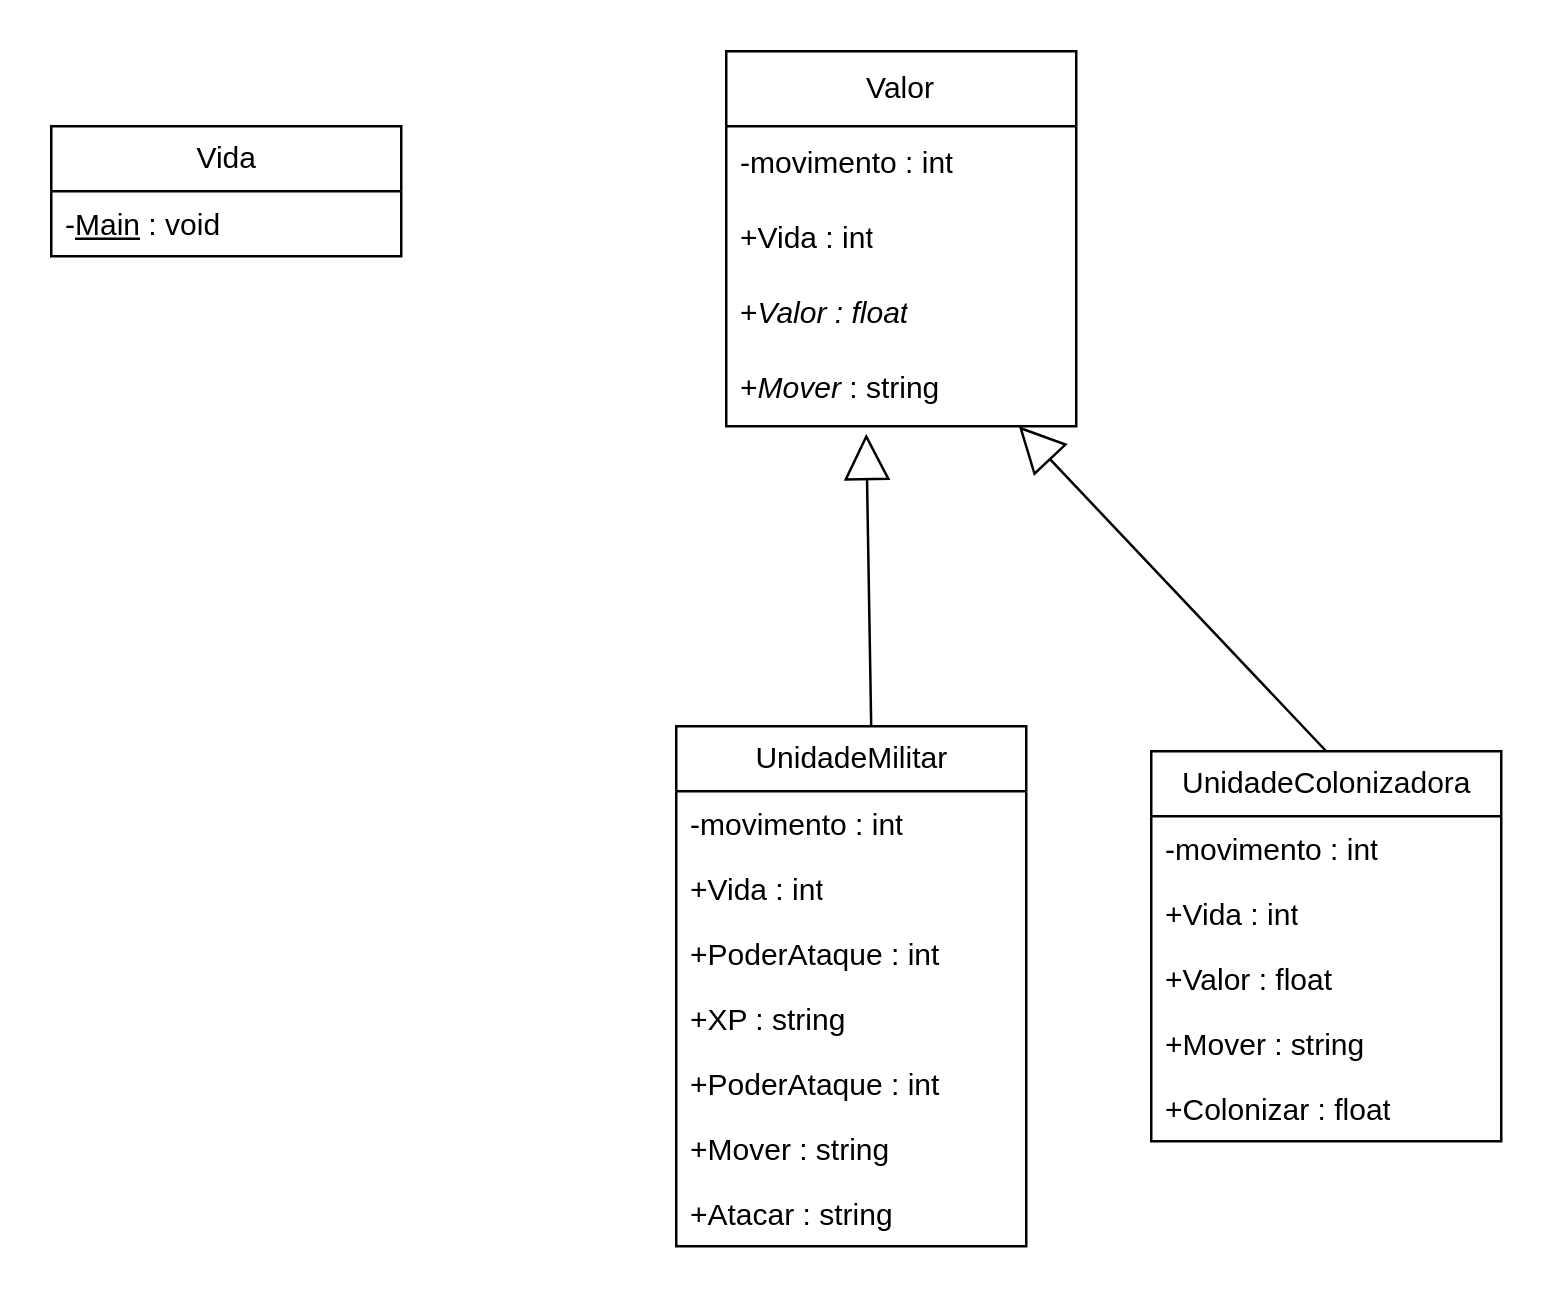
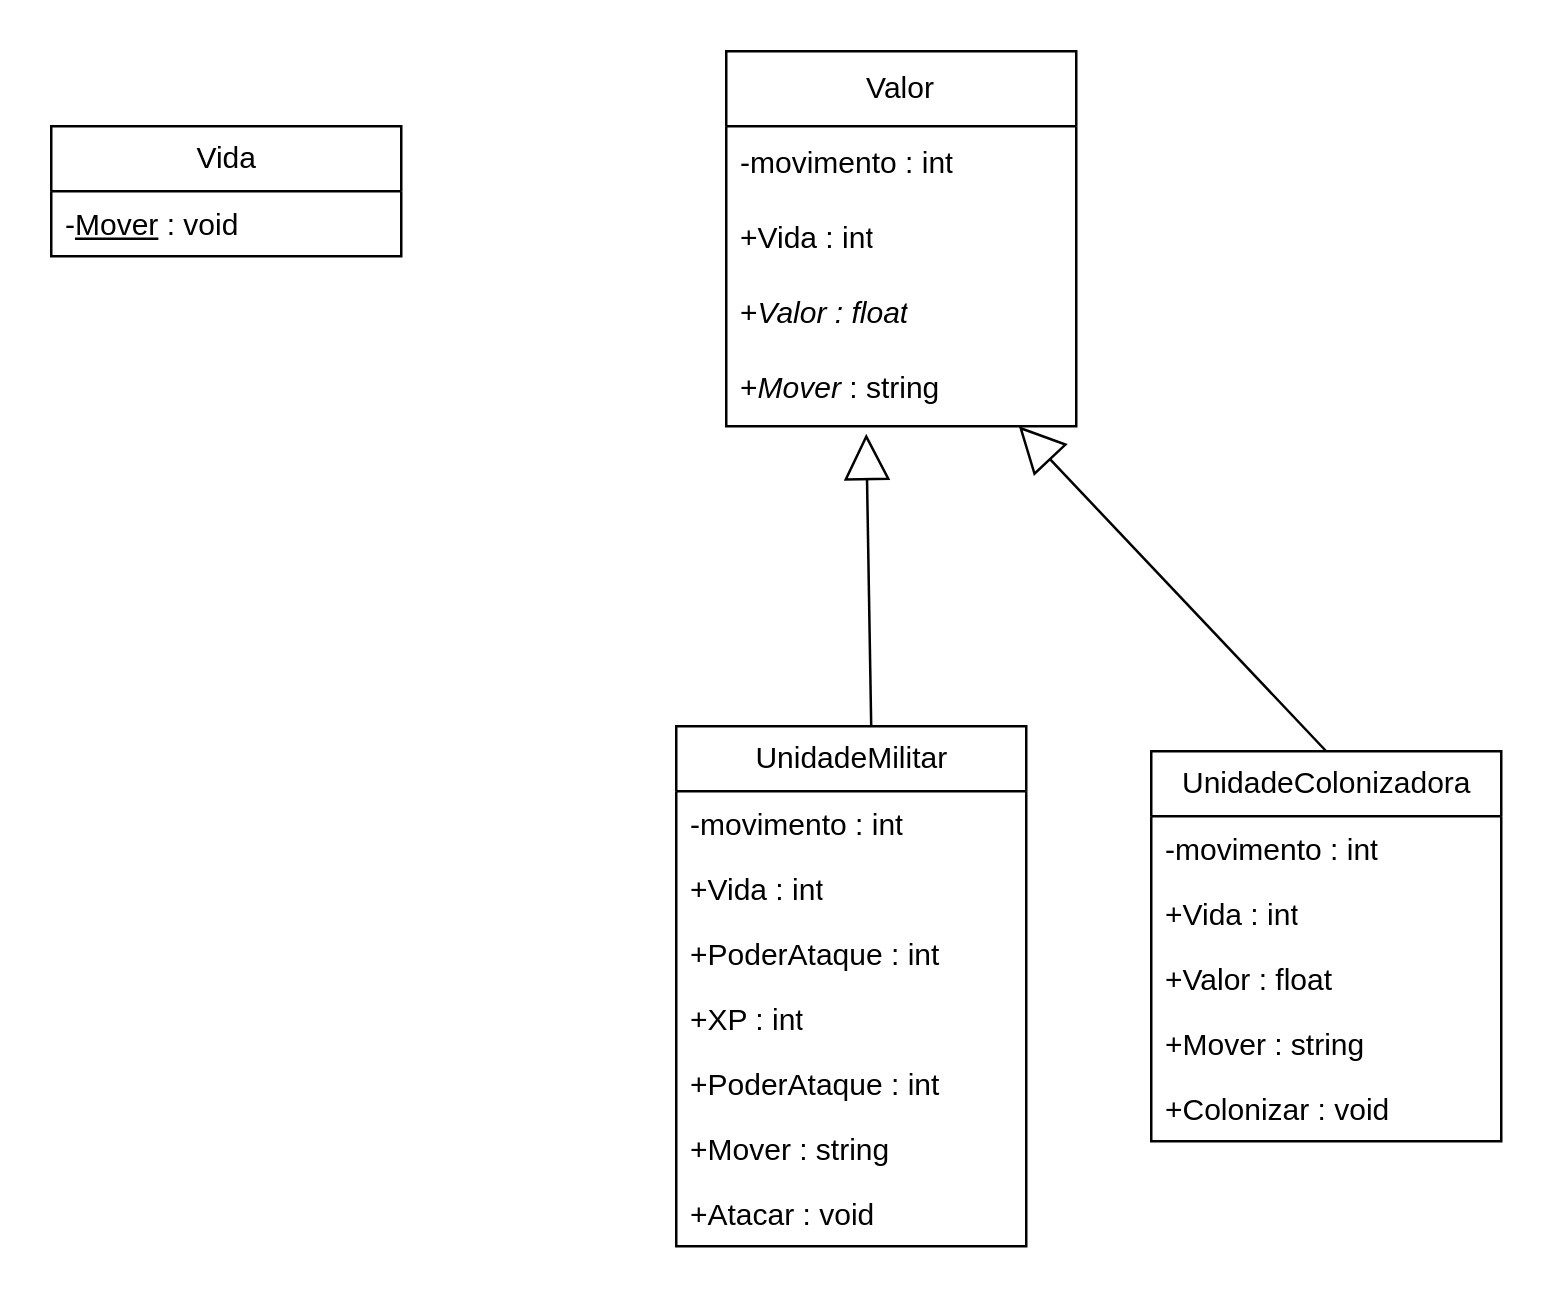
  <mxCell id="0" />
  <mxCell id="1" parent="0" />
  <mxCell id="2" value="Valor" style="swimlane;fontStyle=0;childLayout=stackLayout;horizontal=1;startSize=30;horizontalStack=0;resizeParent=1;resizeParentMax=0;resizeLast=0;collapsible=1;marginBottom=0;whiteSpace=wrap;html=1;" vertex="1" parent="1"><mxGeometry x="290" y="20" width="140" height="150" as="geometry" /></mxCell>
  <mxCell id="3" value="-movimento : int" style="text;strokeColor=none;fillColor=none;align=left;verticalAlign=middle;spacingLeft=4;spacingRight=4;overflow=hidden;points=[[0,0.5],[1,0.5]];portConstraint=eastwest;rotatable=0;whiteSpace=wrap;html=1;" vertex="1" parent="2"><mxGeometry y="30" width="140" height="30" as="geometry" /></mxCell>
  <mxCell id="4" value="+Vida : int" style="text;strokeColor=none;fillColor=none;align=left;verticalAlign=middle;spacingLeft=4;spacingRight=4;overflow=hidden;points=[[0,0.5],[1,0.5]];portConstraint=eastwest;rotatable=0;whiteSpace=wrap;html=1;" vertex="1" parent="2"><mxGeometry y="60" width="140" height="30" as="geometry" /></mxCell>
  <mxCell id="5" value="+&lt;i&gt;Valor : float&lt;/i&gt;" style="text;strokeColor=none;fillColor=none;align=left;verticalAlign=middle;spacingLeft=4;spacingRight=4;overflow=hidden;points=[[0,0.5],[1,0.5]];portConstraint=eastwest;rotatable=0;whiteSpace=wrap;html=1;" vertex="1" parent="2"><mxGeometry y="90" width="140" height="30" as="geometry" /></mxCell>
  <mxCell id="6" value="+&lt;i&gt;Mover &lt;/i&gt;: string" style="text;strokeColor=none;fillColor=none;align=left;verticalAlign=middle;spacingLeft=4;spacingRight=4;overflow=hidden;points=[[0,0.5],[1,0.5]];portConstraint=eastwest;rotatable=0;whiteSpace=wrap;html=1;" vertex="1" parent="2"><mxGeometry y="120" width="140" height="30" as="geometry" /></mxCell>
  <mxCell id="7" value="&lt;span style=&quot;text-wrap: wrap;&quot;&gt;UnidadeColonizadora&lt;/span&gt;" style="swimlane;fontStyle=0;childLayout=stackLayout;horizontal=1;startSize=26;fillColor=none;horizontalStack=0;resizeParent=1;resizeParentMax=0;resizeLast=0;collapsible=1;marginBottom=0;html=1;" vertex="1" parent="1"><mxGeometry x="460" y="300" width="140" height="156" as="geometry" /></mxCell>
  <mxCell id="8" value="-movimento : int" style="text;strokeColor=none;fillColor=none;align=left;verticalAlign=top;spacingLeft=4;spacingRight=4;overflow=hidden;rotatable=0;points=[[0,0.5],[1,0.5]];portConstraint=eastwest;whiteSpace=wrap;html=1;" vertex="1" parent="7"><mxGeometry y="26" width="140" height="26" as="geometry" /></mxCell>
  <mxCell id="9" value="+Vida : int" style="text;strokeColor=none;fillColor=none;align=left;verticalAlign=top;spacingLeft=4;spacingRight=4;overflow=hidden;rotatable=0;points=[[0,0.5],[1,0.5]];portConstraint=eastwest;whiteSpace=wrap;html=1;" vertex="1" parent="7"><mxGeometry y="52" width="140" height="26" as="geometry" /></mxCell>
  <mxCell id="10" value="+Valor : float" style="text;strokeColor=none;fillColor=none;align=left;verticalAlign=top;spacingLeft=4;spacingRight=4;overflow=hidden;rotatable=0;points=[[0,0.5],[1,0.5]];portConstraint=eastwest;whiteSpace=wrap;html=1;" vertex="1" parent="7"><mxGeometry y="78" width="140" height="26" as="geometry" /></mxCell>
  <mxCell id="11" value="+Mover : string" style="text;strokeColor=none;fillColor=none;align=left;verticalAlign=top;spacingLeft=4;spacingRight=4;overflow=hidden;rotatable=0;points=[[0,0.5],[1,0.5]];portConstraint=eastwest;whiteSpace=wrap;html=1;" vertex="1" parent="7"><mxGeometry y="104" width="140" height="26" as="geometry" /></mxCell>
- <mxCell id="12" value="+Colonizar : float" style="text;strokeColor=none;fillColor=none;align=left;verticalAlign=top;spacingLeft=4;spacingRight=4;overflow=hidden;rotatable=0;points=[[0,0.5],[1,0.5]];portConstraint=eastwest;whiteSpace=wrap;html=1;" vertex="1" parent="7"><mxGeometry y="130" width="140" height="26" as="geometry" /></mxCell>
+ <mxCell id="12" value="+Colonizar : void" style="text;strokeColor=none;fillColor=none;align=left;verticalAlign=top;spacingLeft=4;spacingRight=4;overflow=hidden;rotatable=0;points=[[0,0.5],[1,0.5]];portConstraint=eastwest;whiteSpace=wrap;html=1;" vertex="1" parent="7"><mxGeometry y="130" width="140" height="26" as="geometry" /></mxCell>
  <mxCell id="13" value="UnidadeMilitar" style="swimlane;fontStyle=0;childLayout=stackLayout;horizontal=1;startSize=26;fillColor=none;horizontalStack=0;resizeParent=1;resizeParentMax=0;resizeLast=0;collapsible=1;marginBottom=0;html=1;" vertex="1" parent="1"><mxGeometry x="270" y="290" width="140" height="208" as="geometry" /></mxCell>
  <mxCell id="14" value="-movimento : int" style="text;strokeColor=none;fillColor=none;align=left;verticalAlign=top;spacingLeft=4;spacingRight=4;overflow=hidden;rotatable=0;points=[[0,0.5],[1,0.5]];portConstraint=eastwest;whiteSpace=wrap;html=1;" vertex="1" parent="13"><mxGeometry y="26" width="140" height="26" as="geometry" /></mxCell>
  <mxCell id="15" value="+Vida : int" style="text;strokeColor=none;fillColor=none;align=left;verticalAlign=top;spacingLeft=4;spacingRight=4;overflow=hidden;rotatable=0;points=[[0,0.5],[1,0.5]];portConstraint=eastwest;whiteSpace=wrap;html=1;" vertex="1" parent="13"><mxGeometry y="52" width="140" height="26" as="geometry" /></mxCell>
  <mxCell id="16" value="+PoderAtaque : int&lt;span style=&quot;color: rgba(0, 0, 0, 0); font-family: monospace; font-size: 0px; text-wrap: nowrap;&quot;&gt;%3CmxGraphModel%3E%3Croot%3E%3CmxCell%20id%3D%220%22%2F%3E%3CmxCell%20id%3D%221%22%20parent%3D%220%22%2F%3E%3CmxCell%20id%3D%222%22%20value%3D%22%2BValor%20%3A%20float%22%20style%3D%22text%3BstrokeColor%3Dnone%3BfillColor%3Dnone%3Balign%3Dleft%3BverticalAlign%3Dtop%3BspacingLeft%3D4%3BspacingRight%3D4%3Boverflow%3Dhidden%3Brotatable%3D0%3Bpoints%3D%5B%5B0%2C0.5%5D%2C%5B1%2C0.5%5D%5D%3BportConstraint%3Deastwest%3BwhiteSpace%3Dwrap%3Bhtml%3D1%3B%22%20vertex%3D%221%22%20parent%3D%221%22%3E%3CmxGeometry%20x%3D%22340%22%20y%3D%22-912%22%20width%3D%22140%22%20height%3D%2226%22%20as%3D%22geometry%22%2F%3E%3C%2FmxCell%3E%3C%2Froot%3E%3C%2FmxGraphModel%3E&lt;/span&gt;" style="text;strokeColor=none;fillColor=none;align=left;verticalAlign=top;spacingLeft=4;spacingRight=4;overflow=hidden;rotatable=0;points=[[0,0.5],[1,0.5]];portConstraint=eastwest;whiteSpace=wrap;html=1;" vertex="1" parent="13"><mxGeometry y="78" width="140" height="26" as="geometry" /></mxCell>
- <mxCell id="17" value="+XP : string" style="text;strokeColor=none;fillColor=none;align=left;verticalAlign=top;spacingLeft=4;spacingRight=4;overflow=hidden;rotatable=0;points=[[0,0.5],[1,0.5]];portConstraint=eastwest;whiteSpace=wrap;html=1;" vertex="1" parent="13"><mxGeometry y="104" width="140" height="26" as="geometry" /></mxCell>
+ <mxCell id="17" value="+XP : int" style="text;strokeColor=none;fillColor=none;align=left;verticalAlign=top;spacingLeft=4;spacingRight=4;overflow=hidden;rotatable=0;points=[[0,0.5],[1,0.5]];portConstraint=eastwest;whiteSpace=wrap;html=1;" vertex="1" parent="13"><mxGeometry y="104" width="140" height="26" as="geometry" /></mxCell>
  <mxCell id="18" value="+PoderAtaque : int&lt;span style=&quot;color: rgba(0, 0, 0, 0); font-family: monospace; font-size: 0px; text-wrap: nowrap;&quot;&gt;%3CmxGraphModel%3E%3Croot%3E%3CmxCell%20id%3D%220%22%2F%3E%3CmxCell%20id%3D%221%22%20parent%3D%220%22%2F%3E%3CmxCell%20id%3D%222%22%20value%3D%22%2BValor%20%3A%20float%22%20style%3D%22text%3BstrokeColor%3Dnone%3BfillColor%3Dnone%3Balign%3Dleft%3BverticalAlign%3Dtop%3BspacingLeft%3D4%3BspacingRight%3D4%3Boverflow%3Dhidden%3Brotatable%3D0%3Bpoints%3D%5B%5B0%2C0.5%5D%2C%5B1%2C0.5%5D%5D%3BportConstraint%3Deastwest%3BwhiteSpace%3Dwrap%3Bhtml%3D1%3B%22%20vertex%3D%221%22%20parent%3D%221%22%3E%3CmxGeometry%20x%3D%22340%22%20y%3D%22-912%22%20width%3D%22140%22%20height%3D%2226%22%20as%3D%22geometry%22%2F%3E%3C%2FmxCell%3E%3C%2Froot%3E%3C%2FmxGraphModel%3E&lt;/span&gt;" style="text;strokeColor=none;fillColor=none;align=left;verticalAlign=top;spacingLeft=4;spacingRight=4;overflow=hidden;rotatable=0;points=[[0,0.5],[1,0.5]];portConstraint=eastwest;whiteSpace=wrap;html=1;" vertex="1" parent="13"><mxGeometry y="130" width="140" height="26" as="geometry" /></mxCell>
  <mxCell id="19" value="+Mover : string" style="text;strokeColor=none;fillColor=none;align=left;verticalAlign=top;spacingLeft=4;spacingRight=4;overflow=hidden;rotatable=0;points=[[0,0.5],[1,0.5]];portConstraint=eastwest;whiteSpace=wrap;html=1;" vertex="1" parent="13"><mxGeometry y="156" width="140" height="26" as="geometry" /></mxCell>
- <mxCell id="20" value="+Atacar : string" style="text;strokeColor=none;fillColor=none;align=left;verticalAlign=top;spacingLeft=4;spacingRight=4;overflow=hidden;rotatable=0;points=[[0,0.5],[1,0.5]];portConstraint=eastwest;whiteSpace=wrap;html=1;" vertex="1" parent="13"><mxGeometry y="182" width="140" height="26" as="geometry" /></mxCell>
+ <mxCell id="20" value="+Atacar : void" style="text;strokeColor=none;fillColor=none;align=left;verticalAlign=top;spacingLeft=4;spacingRight=4;overflow=hidden;rotatable=0;points=[[0,0.5],[1,0.5]];portConstraint=eastwest;whiteSpace=wrap;html=1;" vertex="1" parent="13"><mxGeometry y="182" width="140" height="26" as="geometry" /></mxCell>
  <mxCell id="21" value="Vida" style="swimlane;fontStyle=0;childLayout=stackLayout;horizontal=1;startSize=26;fillColor=none;horizontalStack=0;resizeParent=1;resizeParentMax=0;resizeLast=0;collapsible=1;marginBottom=0;html=1;" vertex="1" parent="1"><mxGeometry x="20" y="50" width="140" height="52" as="geometry" /></mxCell>
- <mxCell id="22" value="-&lt;u&gt;Main&lt;/u&gt; : void" style="text;strokeColor=none;fillColor=none;align=left;verticalAlign=top;spacingLeft=4;spacingRight=4;overflow=hidden;rotatable=0;points=[[0,0.5],[1,0.5]];portConstraint=eastwest;whiteSpace=wrap;html=1;" vertex="1" parent="21"><mxGeometry y="26" width="140" height="26" as="geometry" /></mxCell>
+ <mxCell id="22" value="-&lt;u&gt;Mover&lt;/u&gt; : void" style="text;strokeColor=none;fillColor=none;align=left;verticalAlign=top;spacingLeft=4;spacingRight=4;overflow=hidden;rotatable=0;points=[[0,0.5],[1,0.5]];portConstraint=eastwest;whiteSpace=wrap;html=1;" vertex="1" parent="21"><mxGeometry y="26" width="140" height="26" as="geometry" /></mxCell>
  <mxCell id="23" value="" style="endArrow=block;endSize=16;endFill=0;html=1;rounded=0;entryX=0.836;entryY=1;entryDx=0;entryDy=0;entryPerimeter=0;exitX=0.5;exitY=0;exitDx=0;exitDy=0;" edge="1" parent="1" source="7" target="6"><mxGeometry x="-0.125" width="160" relative="1" as="geometry"><mxPoint x="520" y="60" as="sourcePoint" /><mxPoint x="634.04" y="187.972" as="targetPoint" /><mxPoint as="offset" /></mxGeometry></mxCell>
  <mxCell id="24" value="" style="endArrow=block;endSize=16;endFill=0;html=1;rounded=0;entryX=0.4;entryY=1.1;entryDx=0;entryDy=0;entryPerimeter=0;exitX=0.557;exitY=0;exitDx=0;exitDy=0;exitPerimeter=0;" edge="1" parent="1" source="13" target="6"><mxGeometry x="-0.125" width="160" relative="1" as="geometry"><mxPoint x="340" y="280" as="sourcePoint" /><mxPoint x="320" y="180" as="targetPoint" /><mxPoint as="offset" /></mxGeometry></mxCell>
